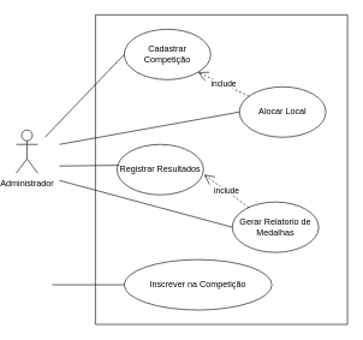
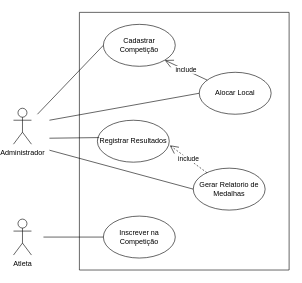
  <mxCell id="0" />
  <mxCell id="1" parent="0" />
  <mxCell id="2" value="Administrador" style="shape=umlActor;verticalLabelPosition=bottom;verticalAlign=top;html=1;outlineConnect=0;" vertex="1" parent="1"><mxGeometry x="20" y="180" width="30" height="60" as="geometry" /></mxCell>
+ <mxCell id="3" value="Atleta" style="shape=umlActor;verticalLabelPosition=bottom;verticalAlign=top;html=1;outlineConnect=0;" vertex="1" parent="1"><mxGeometry x="20" y="365" width="30" height="60" as="geometry" /></mxCell>
  <mxCell id="4" value="Cadastrar Competição" style="ellipse;whiteSpace=wrap;html=1;" vertex="1" parent="1"><mxGeometry x="170" y="40" width="120" height="70" as="geometry" /></mxCell>
  <mxCell id="5" value="Alocar Local" style="ellipse;whiteSpace=wrap;html=1;" vertex="1" parent="1"><mxGeometry x="330" y="120" width="120" height="70" as="geometry" /></mxCell>
  <mxCell id="6" value="Registrar Resultados" style="ellipse;whiteSpace=wrap;html=1;" vertex="1" parent="1"><mxGeometry x="160" y="200" width="120" height="70" as="geometry" /></mxCell>
  <mxCell id="7" value="&lt;span&gt;&lt;/span&gt;&lt;span&gt;&lt;/span&gt;&lt;span style=&quot;white-space-collapse: preserve;&quot;&gt;Gerar Relatorio de Medalhas&lt;/span&gt;" style="ellipse;whiteSpace=wrap;html=1;" vertex="1" parent="1"><mxGeometry x="320" y="280" width="120" height="70" as="geometry" /></mxCell>
- <mxCell id="8" value="&lt;span&gt;&lt;/span&gt;&lt;span&gt;&lt;/span&gt;&lt;span&gt;&lt;/span&gt;&lt;span style=&quot;white-space-collapse: preserve;&quot;&gt;Inscrever na Competição&lt;/span&gt;" style="ellipse;whiteSpace=wrap;html=1;" vertex="1" parent="1"><mxGeometry x="170" y="360" width="205" height="70" as="geometry" /></mxCell>
+ <mxCell id="8" value="&lt;span&gt;&lt;/span&gt;&lt;span&gt;&lt;/span&gt;&lt;span&gt;&lt;/span&gt;&lt;span style=&quot;white-space-collapse: preserve;&quot;&gt;Inscrever na Competição&lt;/span&gt;" style="ellipse;whiteSpace=wrap;html=1;" vertex="1" parent="1"><mxGeometry x="170" y="360" width="120" height="70" as="geometry" /></mxCell>
  <mxCell id="9" value="" style="endArrow=none;html=1;rounded=0;entryX=0;entryY=0.5;entryDx=0;entryDy=0;" edge="1" parent="1" target="4"><mxGeometry width="50" height="50" relative="1" as="geometry"><mxPoint x="60" y="190" as="sourcePoint" /><mxPoint x="130" y="150" as="targetPoint" /></mxGeometry></mxCell>
  <mxCell id="10" value="" style="endArrow=none;html=1;rounded=0;entryX=0.025;entryY=0.414;entryDx=0;entryDy=0;entryPerimeter=0;" edge="1" parent="1" target="6"><mxGeometry width="50" height="50" relative="1" as="geometry"><mxPoint x="80" y="230" as="sourcePoint" /><mxPoint x="200" y="115" as="targetPoint" /></mxGeometry></mxCell>
  <mxCell id="11" value="" style="endArrow=none;html=1;rounded=0;entryX=0;entryY=0.5;entryDx=0;entryDy=0;" edge="1" parent="1" target="7"><mxGeometry width="50" height="50" relative="1" as="geometry"><mxPoint x="80" y="250" as="sourcePoint" /><mxPoint x="210" y="125" as="targetPoint" /></mxGeometry></mxCell>
  <mxCell id="12" value="" style="endArrow=none;html=1;rounded=0;entryX=0;entryY=0.5;entryDx=0;entryDy=0;" edge="1" parent="1" target="8"><mxGeometry width="50" height="50" relative="1" as="geometry"><mxPoint x="70" y="395" as="sourcePoint" /><mxPoint x="190" y="365" as="targetPoint" /></mxGeometry></mxCell>
  <mxCell id="13" value="" style="endArrow=none;html=1;rounded=0;" edge="1" parent="1"><mxGeometry width="50" height="50" relative="1" as="geometry"><mxPoint x="480" y="450" as="sourcePoint" /><mxPoint x="480" y="20" as="targetPoint" /></mxGeometry></mxCell>
  <mxCell id="14" value="" style="endArrow=none;html=1;rounded=0;" edge="1" parent="1"><mxGeometry width="50" height="50" relative="1" as="geometry"><mxPoint x="130" y="450" as="sourcePoint" /><mxPoint x="130" y="20" as="targetPoint" /></mxGeometry></mxCell>
  <mxCell id="15" value="" style="endArrow=none;html=1;rounded=0;" edge="1" parent="1"><mxGeometry width="50" height="50" relative="1" as="geometry"><mxPoint x="130" y="20" as="sourcePoint" /><mxPoint x="480" y="20" as="targetPoint" /></mxGeometry></mxCell>
  <mxCell id="16" value="" style="endArrow=none;html=1;rounded=0;" edge="1" parent="1"><mxGeometry width="50" height="50" relative="1" as="geometry"><mxPoint x="130" y="450" as="sourcePoint" /><mxPoint x="480" y="450" as="targetPoint" /></mxGeometry></mxCell>
- <mxCell id="17" value="include" style="endArrow=open;endSize=12;dashed=1;html=1;rounded=0;entryX=1;entryY=1;entryDx=0;entryDy=0;" edge="1" parent="1" source="5" target="4"><mxGeometry width="160" relative="1" as="geometry"><mxPoint x="310" y="140" as="sourcePoint" /><mxPoint x="470" y="140" as="targetPoint" /></mxGeometry></mxCell>
+ <mxCell id="17" value="include" style="endArrow=open;endSize=12;dashed=0;html=1;rounded=0;entryX=1;entryY=1;entryDx=0;entryDy=0;" edge="1" parent="1" source="5" target="4"><mxGeometry width="160" relative="1" as="geometry"><mxPoint x="310" y="140" as="sourcePoint" /><mxPoint x="470" y="140" as="targetPoint" /></mxGeometry></mxCell>
  <mxCell id="18" value="" style="endArrow=none;html=1;rounded=0;entryX=0;entryY=0.5;entryDx=0;entryDy=0;" edge="1" parent="1" target="5"><mxGeometry width="50" height="50" relative="1" as="geometry"><mxPoint x="80" y="200" as="sourcePoint" /><mxPoint x="310" y="150" as="targetPoint" /></mxGeometry></mxCell>
  <mxCell id="19" value="include" style="endArrow=open;endSize=12;dashed=1;html=1;rounded=0;entryX=1.008;entryY=0.6;entryDx=0;entryDy=0;entryPerimeter=0;" edge="1" parent="1" source="7" target="6"><mxGeometry width="160" relative="1" as="geometry"><mxPoint x="341" y="135" as="sourcePoint" /><mxPoint x="282" y="110" as="targetPoint" /><Array as="points" /></mxGeometry></mxCell>
